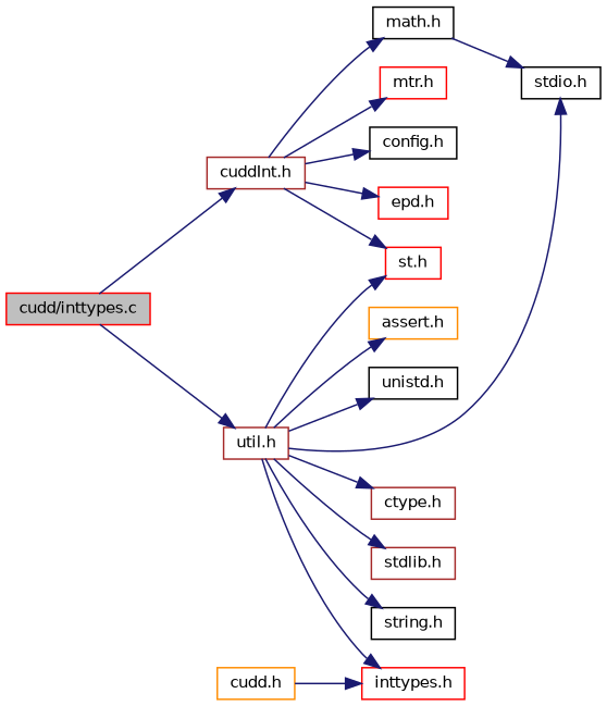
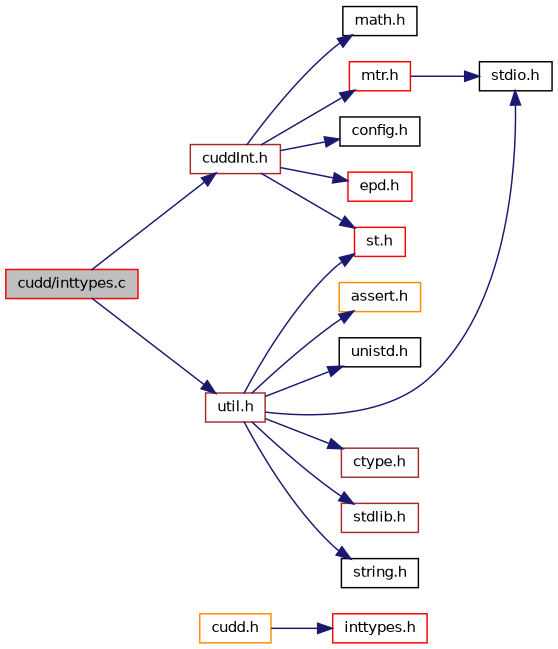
  digraph {
    rankdir=LR
    node [color=red fillcolor=white fontname=Helvetica fontsize=10 shape=record style=filled]
    edge [color=midnightblue fontname=Helvetica fontsize=10 labelfontname=Helvetica labelfontsize=10 style=solid]
    n1 [fillcolor=grey75 fontcolor=black height=0.2 label="cudd/inttypes.c" width=0.4]
    n2 [color=brown height=0.2 label="util.h" width=0.4]
    n3 [color=brown height=0.2 label="cuddInt.h" width=0.4]
    n4 [color=darkorange height=0.2 label="assert.h" width=0.4]
    n5 [color=black height=0.2 label="unistd.h" width=0.4]
    n6 [color=black height=0.2 label="stdio.h" width=0.4]
    n7 [color=brown height=0.2 label="ctype.h" width=0.4]
    n8 [color=brown height=0.2 label="stdlib.h" width=0.4]
    n9 [color=black height=0.2 label="string.h" width=0.4]
    n10 [height=0.2 label="inttypes.h" width=0.4]
    n11 [height=0.2 label="st.h" width=0.4]
    n12 [color=black height=0.2 label="config.h" width=0.4]
    n13 [color=black height=0.2 label="math.h" width=0.4]
    n14 [height=0.2 label="mtr.h" width=0.4]
    n15 [height=0.2 label="epd.h" width=0.4]
    n16 [color=darkorange height=0.2 label="cudd.h" width=0.4]
    n1 -> n2
    n1 -> n3
    n2 -> n4
    n2 -> n5
    n2 -> n6
    n2 -> n7
    n2 -> n8
    n2 -> n9
-   n2 -> n10
    n2 -> n11
    n3 -> n11
    n3 -> n12
    n3 -> n13
    n3 -> n14
    n3 -> n15
-   n13 -> n6
+   n14 -> n6
    n16 -> n10
  }
